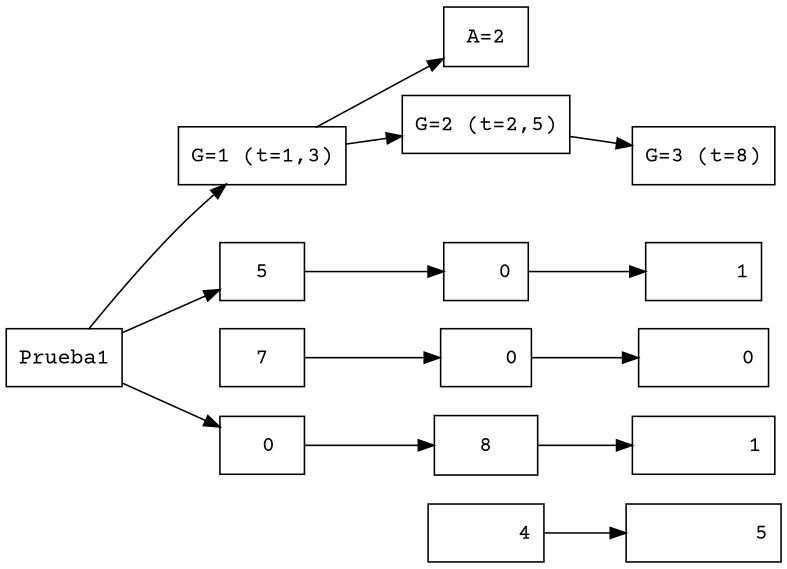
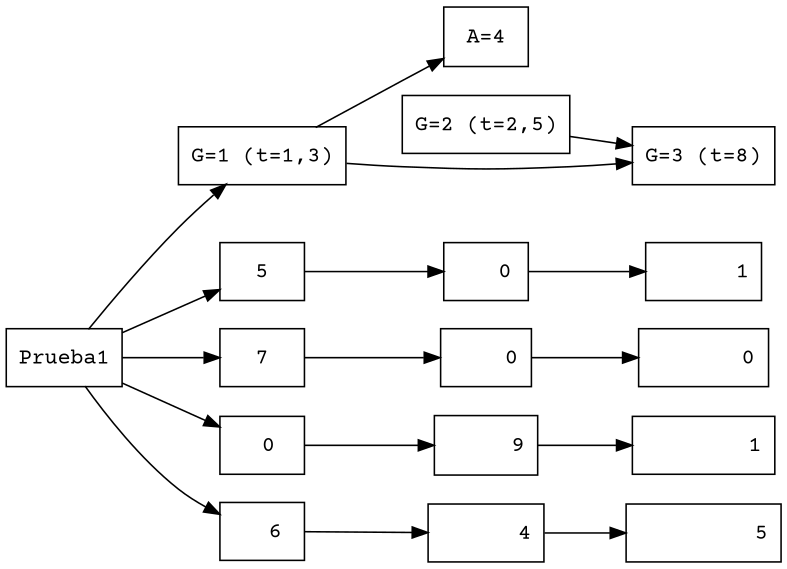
  digraph {
    fontname="Courier Prime"
    rankdir=LR
    node [fontname="Courier Prime" shape=record]
    edge [fontname="Courier Prime"]
    n1 [label=Prueba1]
    "G=1 (t=1,3)"
    5
    7
    " 0"
-   "A=4" [label="A=2"]
+   "  6"
+   "A=4"
    "G=2 (t=2,5)"
    "   0"
    "    0"
-   "     9" [label=8]
+   "     9"
    "      4"
    n13 [label="G=3 (t=8)"]
    "      1"
    "       0"
    "        1"
    "         5"
    n1 -> "G=1 (t=1,3)"
    n1 -> 5
+   n1 -> 7
    n1 -> " 0"
+   n1 -> "  6"
    "G=1 (t=1,3)" -> "A=4"
-   "G=1 (t=1,3)" -> "G=2 (t=2,5)"
+   "G=1 (t=1,3)" -> n13
    5 -> "   0"
    7 -> "    0"
    " 0" -> "     9"
+   "  6" -> "      4"
    "G=2 (t=2,5)" -> n13
    "   0" -> "      1"
    "    0" -> "       0"
    "     9" -> "        1"
    "      4" -> "         5"
  }
